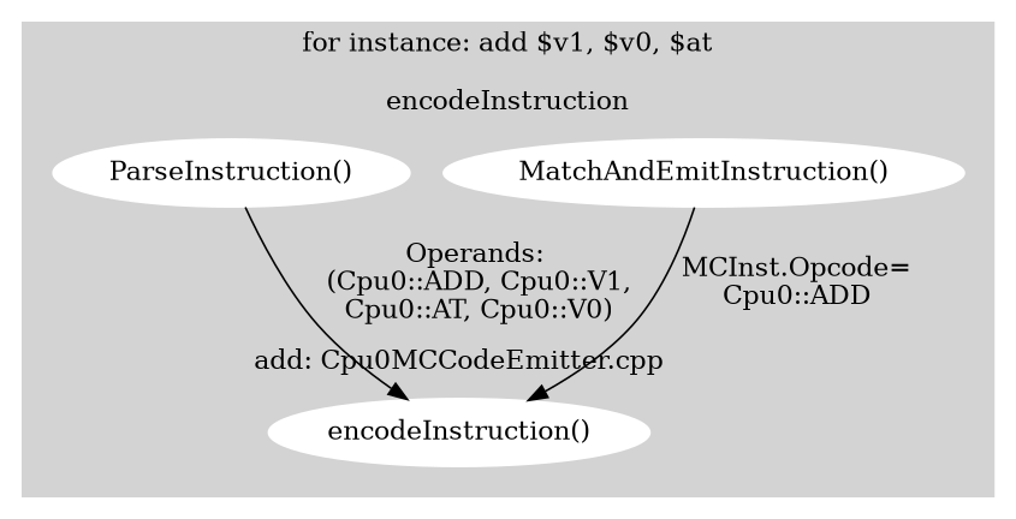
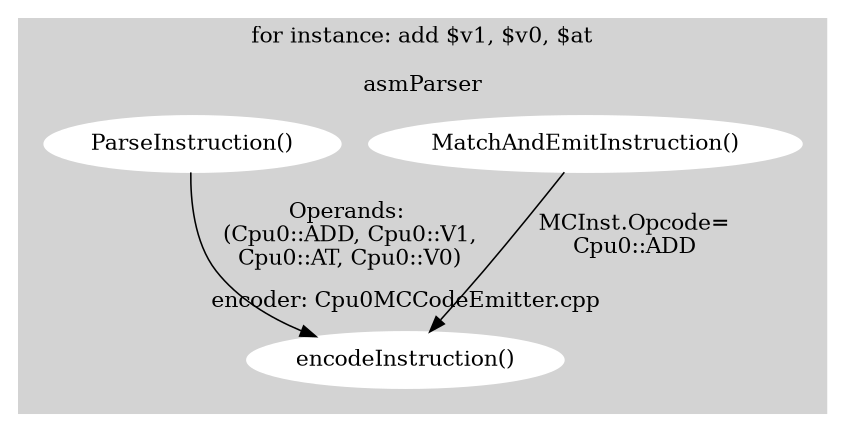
  digraph {
    rankdir=TB
    node [color=white style=filled]
    n1 [label="ParseInstruction()"]
    n2 [label="MatchAndEmitInstruction()"]
    n3 [label="encodeInstruction()"]
    subgraph cluster_1 {
      color=lightgrey
      label="for instance: add $v1, $v0, $at"
      style=filled
      subgraph cluster_2 {
        color=lightgrey
-       label=encodeInstruction
+       label=asmParser
        style=filled
        n1
        n2
      }
      subgraph cluster_3 {
        color=lightgrey
-       label="add: Cpu0MCCodeEmitter.cpp"
+       label="encoder: Cpu0MCCodeEmitter.cpp"
        style=filled
        n3
      }
    }
    n1 -> n3 [label="Operands:\n (Cpu0::ADD, Cpu0::V1,\n Cpu0::AT, Cpu0::V0)"]
    n2 -> n3 [label="MCInst.Opcode=\nCpu0::ADD"]
  }
